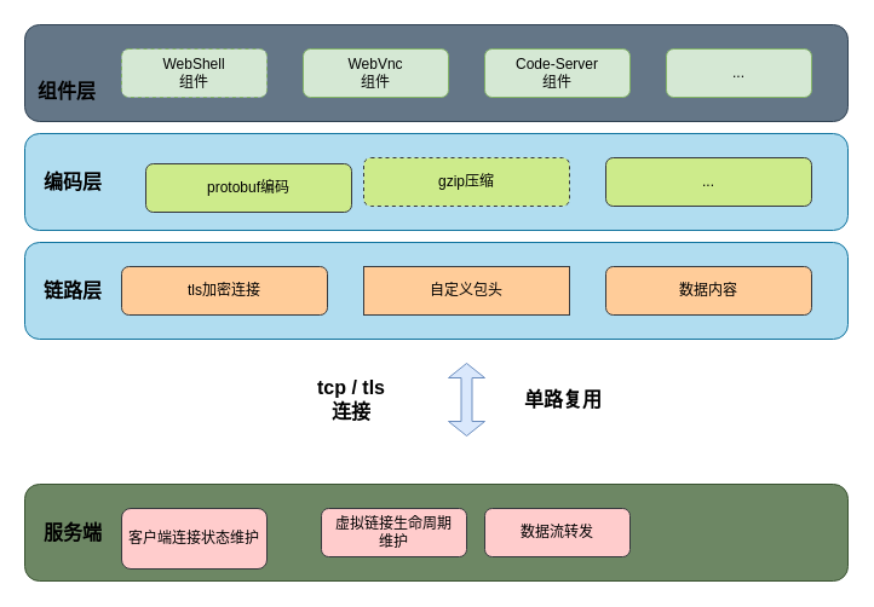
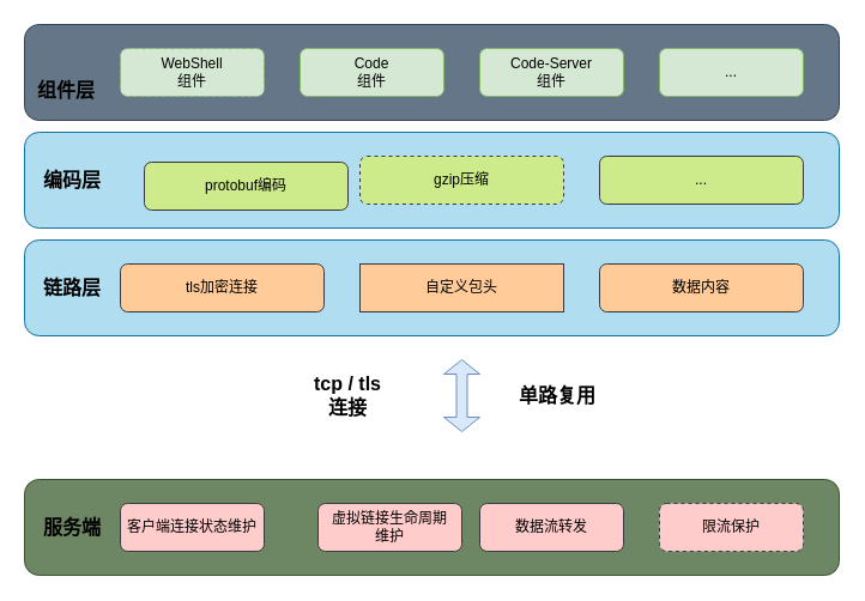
  <mxCell id="0" />
  <mxCell id="1" parent="0" />
  <mxCell id="2" value="" style="rounded=1;whiteSpace=wrap;html=1;fontSize=16;fillColor=#b1ddf0;strokeColor=#10739e;" vertex="1" parent="1"><mxGeometry x="20" y="200" width="680" height="80" as="geometry" /></mxCell>
  <mxCell id="3" value="" style="rounded=1;whiteSpace=wrap;html=1;fontSize=16;fillColor=#6d8764;fontColor=#ffffff;strokeColor=#3A5431;" vertex="1" parent="1"><mxGeometry x="20" y="400" width="680" height="80" as="geometry" /></mxCell>
  <mxCell id="4" value="" style="rounded=1;whiteSpace=wrap;html=1;fontSize=16;fillColor=#b1ddf0;strokeColor=#10739e;" vertex="1" parent="1"><mxGeometry x="20" y="110" width="680" height="80" as="geometry" /></mxCell>
  <mxCell id="5" value="" style="rounded=1;whiteSpace=wrap;html=1;fillColor=#647687;fontColor=#ffffff;strokeColor=#314354;" vertex="1" parent="1"><mxGeometry x="20" y="20" width="680" height="80" as="geometry" /></mxCell>
  <mxCell id="6" value="WebShell&lt;br&gt;组件" style="rounded=1;whiteSpace=wrap;html=1;fillColor=#d5e8d4;strokeColor=#82b366;dashed=1;" vertex="1" parent="1"><mxGeometry x="100" y="40" width="120" height="40" as="geometry" /></mxCell>
- <mxCell id="7" value="WebVnc&lt;br&gt;组件" style="rounded=1;whiteSpace=wrap;html=1;fillColor=#d5e8d4;strokeColor=#82b366;" vertex="1" parent="1"><mxGeometry x="250" y="40" width="120" height="40" as="geometry" /></mxCell>
+ <mxCell id="7" value="Code&lt;br&gt;组件" style="rounded=1;whiteSpace=wrap;html=1;fillColor=#d5e8d4;strokeColor=#82b366;" vertex="1" parent="1"><mxGeometry x="250" y="40" width="120" height="40" as="geometry" /></mxCell>
  <mxCell id="8" value="Code-Server&lt;br&gt;组件" style="rounded=1;whiteSpace=wrap;html=1;fillColor=#d5e8d4;strokeColor=#82b366;" vertex="1" parent="1"><mxGeometry x="400" y="40" width="120" height="40" as="geometry" /></mxCell>
  <mxCell id="9" value="..." style="rounded=1;whiteSpace=wrap;html=1;fillColor=#d5e8d4;strokeColor=#82b366;" vertex="1" parent="1"><mxGeometry x="550" y="40" width="120" height="40" as="geometry" /></mxCell>
  <mxCell id="10" value="组件层" style="text;html=1;strokeColor=none;fillColor=none;align=center;verticalAlign=middle;whiteSpace=wrap;rounded=0;fontSize=16;fontStyle=1" vertex="1" parent="1"><mxGeometry x="25" y="60" width="60" height="30" as="geometry" /></mxCell>
  <mxCell id="11" value="protobuf编码" style="rounded=1;whiteSpace=wrap;html=1;fillColor=#cdeb8b;strokeColor=#36393d;" vertex="1" parent="1"><mxGeometry x="120" y="135" width="170" height="40" as="geometry" /></mxCell>
  <mxCell id="12" value="gzip压缩" style="rounded=1;whiteSpace=wrap;html=1;dashed=1;fillColor=#cdeb8b;strokeColor=#36393d;" vertex="1" parent="1"><mxGeometry x="300" y="130" width="170" height="40" as="geometry" /></mxCell>
  <mxCell id="13" value="..." style="rounded=1;whiteSpace=wrap;html=1;fillColor=#cdeb8b;strokeColor=#36393d;" vertex="1" parent="1"><mxGeometry x="500" y="130" width="170" height="40" as="geometry" /></mxCell>
  <mxCell id="14" value="编码层" style="text;html=1;strokeColor=none;fillColor=none;align=center;verticalAlign=middle;whiteSpace=wrap;rounded=0;fontSize=16;fontStyle=1" vertex="1" parent="1"><mxGeometry x="30" y="135" width="60" height="30" as="geometry" /></mxCell>
  <mxCell id="15" value="虚拟链接生命周期&lt;br&gt;维护" style="rounded=1;whiteSpace=wrap;html=1;fillColor=#ffcccc;strokeColor=#36393d;" vertex="1" parent="1"><mxGeometry x="265" y="420" width="120" height="40" as="geometry" /></mxCell>
  <mxCell id="16" value="数据流转发" style="rounded=1;whiteSpace=wrap;html=1;fillColor=#ffcccc;strokeColor=#36393d;" vertex="1" parent="1"><mxGeometry x="400" y="420" width="120" height="40" as="geometry" /></mxCell>
- <mxCell id="18" value="客户端连接状态维护" style="rounded=1;whiteSpace=wrap;html=1;fillColor=#ffcccc;strokeColor=#36393d;" vertex="1" parent="1"><mxGeometry x="100" y="420" width="120" height="50" as="geometry" /></mxCell>
+ <mxCell id="17" value="限流保护" style="rounded=1;whiteSpace=wrap;html=1;dashed=1;fillColor=#ffcccc;strokeColor=#36393d;" vertex="1" parent="1"><mxGeometry x="550" y="420" width="120" height="40" as="geometry" /></mxCell>
+ <mxCell id="18" value="客户端连接状态维护" style="rounded=1;whiteSpace=wrap;html=1;fillColor=#ffcccc;strokeColor=#36393d;" vertex="1" parent="1"><mxGeometry x="100" y="420" width="120" height="40" as="geometry" /></mxCell>
  <mxCell id="19" value="tls加密连接" style="rounded=1;whiteSpace=wrap;html=1;fillColor=#ffcc99;strokeColor=#36393d;" vertex="1" parent="1"><mxGeometry x="100" y="220" width="170" height="40" as="geometry" /></mxCell>
  <mxCell id="20" value="自定义包头" style="whiteSpace=wrap;html=1;fillColor=#ffcc99;strokeColor=#36393d;rounded=0;" vertex="1" parent="1"><mxGeometry x="300" y="220" width="170" height="40" as="geometry" /></mxCell>
  <mxCell id="21" value="数据内容" style="rounded=1;whiteSpace=wrap;html=1;fillColor=#ffcc99;strokeColor=#36393d;" vertex="1" parent="1"><mxGeometry x="500" y="220" width="170" height="40" as="geometry" /></mxCell>
  <mxCell id="22" value="链路层" style="text;html=1;strokeColor=none;fillColor=none;align=center;verticalAlign=middle;whiteSpace=wrap;rounded=0;fontSize=16;fontStyle=1" vertex="1" parent="1"><mxGeometry x="30" y="225" width="60" height="30" as="geometry" /></mxCell>
  <mxCell id="23" value="" style="shape=doubleArrow;direction=south;whiteSpace=wrap;html=1;fontSize=16;fillColor=#dae8fc;strokeColor=#6c8ebf;" vertex="1" parent="1"><mxGeometry x="370" y="300" width="30" height="60" as="geometry" /></mxCell>
  <mxCell id="24" value="服务端" style="text;html=1;strokeColor=none;fillColor=none;align=center;verticalAlign=middle;whiteSpace=wrap;rounded=0;fontSize=16;fontStyle=1" vertex="1" parent="1"><mxGeometry x="30" y="425" width="60" height="30" as="geometry" /></mxCell>
  <mxCell id="25" value="tcp / tls连接" style="text;html=1;strokeColor=none;fillColor=none;align=center;verticalAlign=middle;whiteSpace=wrap;rounded=0;fontSize=16;fontStyle=1" vertex="1" parent="1"><mxGeometry x="260" y="315" width="60" height="30" as="geometry" /></mxCell>
  <mxCell id="26" value="单路复用" style="text;html=1;strokeColor=none;fillColor=none;align=center;verticalAlign=middle;whiteSpace=wrap;rounded=0;fontSize=16;fontStyle=1" vertex="1" parent="1"><mxGeometry x="430" y="315" width="70" height="30" as="geometry" /></mxCell>
